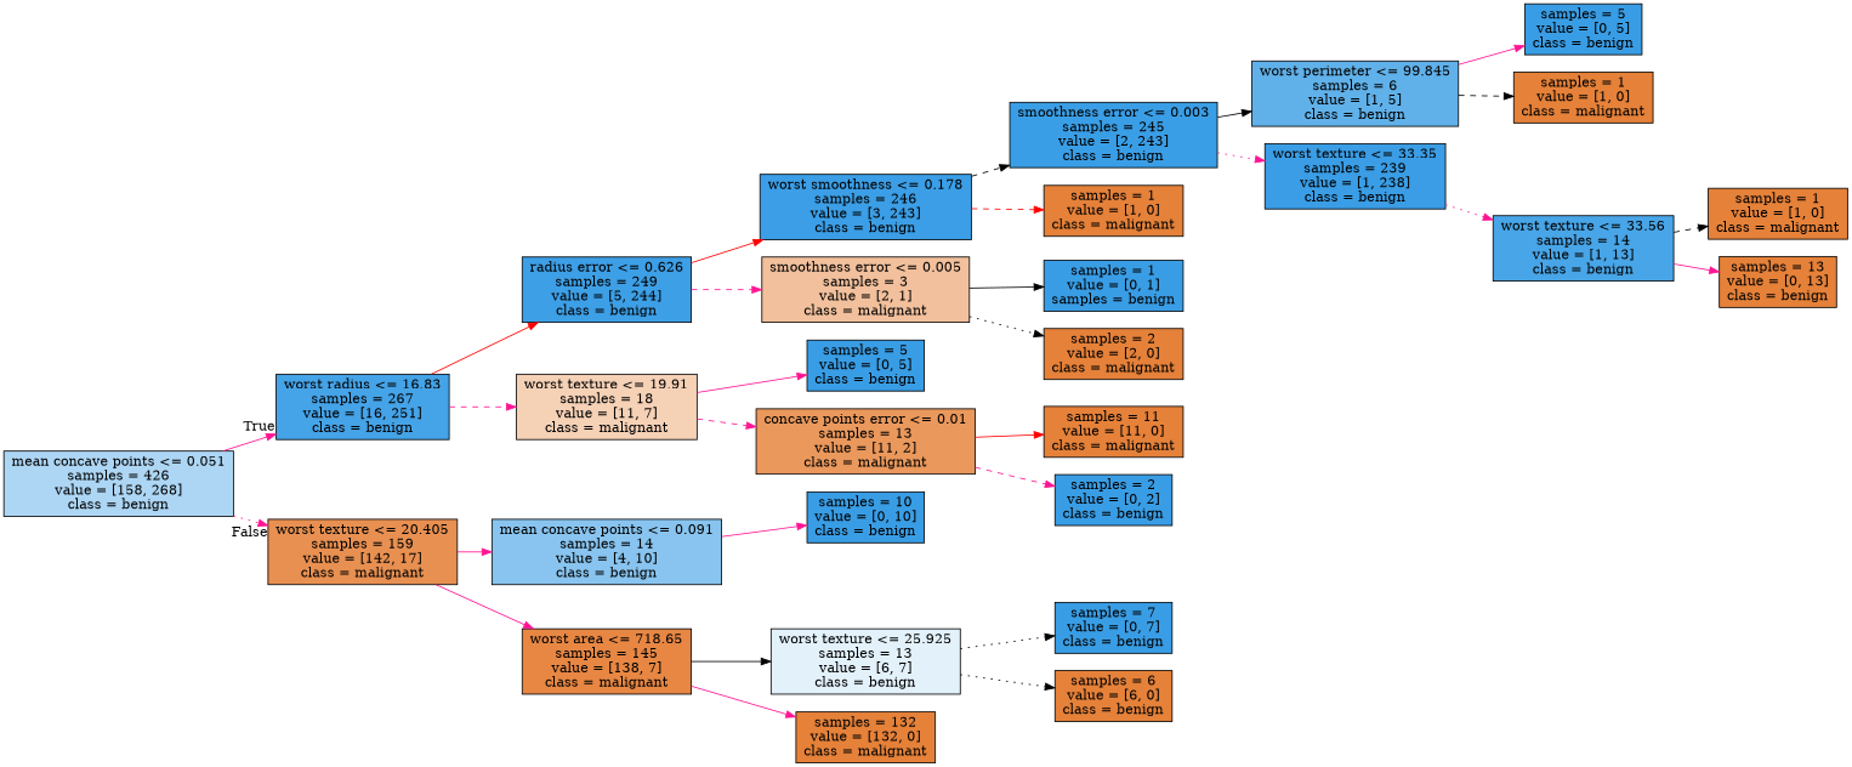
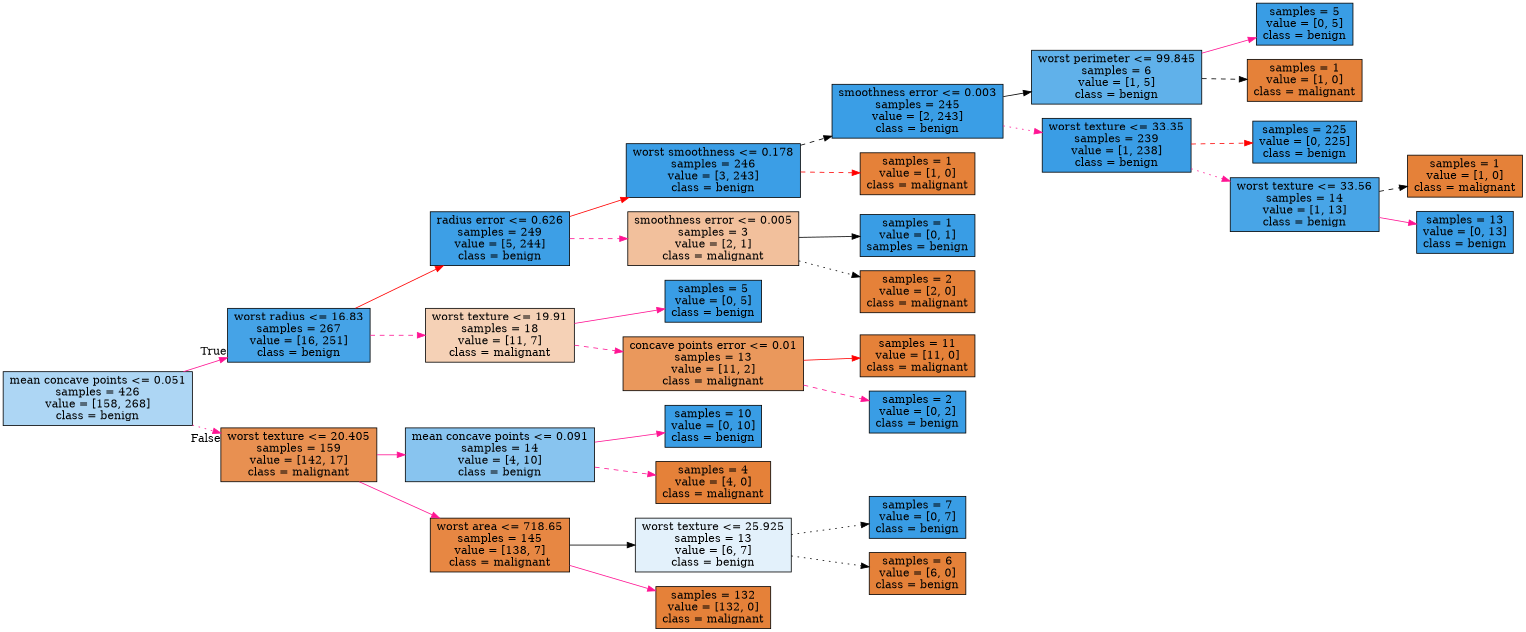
  digraph {
    rankdir=LR
    node [color=black fillcolor="#399de5ff" shape=box style=filled]
    edge [color=deeppink style=solid]
    n1 [fillcolor="#399de569" label="mean concave points <= 0.051\nsamples = 426\nvalue = [158, 268]\nclass = benign"]
    n2 [fillcolor="#399de5ef" label="worst radius <= 16.83\nsamples = 267\nvalue = [16, 251]\nclass = benign"]
    n3 [fillcolor="#e58139e0" label="worst texture <= 20.405\nsamples = 159\nvalue = [142, 17]\nclass = malignant"]
    n4 [fillcolor="#399de5fa" label="radius error <= 0.626\nsamples = 249\nvalue = [5, 244]\nclass = benign"]
    n5 [fillcolor="#e581395d" label="worst texture <= 19.91\nsamples = 18\nvalue = [11, 7]\nclass = malignant"]
    n6 [fillcolor="#399de599" label="mean concave points <= 0.091\nsamples = 14\nvalue = [4, 10]\nclass = benign"]
    n7 [fillcolor="#e58139f2" label="worst area <= 718.65\nsamples = 145\nvalue = [138, 7]\nclass = malignant"]
    n8 [fillcolor="#399de5fc" label="worst smoothness <= 0.178\nsamples = 246\nvalue = [3, 243]\nclass = benign"]
    n9 [fillcolor="#e581397f" label="smoothness error <= 0.005\nsamples = 3\nvalue = [2, 1]\nclass = malignant"]
    n10 [label="samples = 5\nvalue = [0, 5]\nclass = benign"]
    n11 [fillcolor="#e58139d1" label="concave points error <= 0.01\nsamples = 13\nvalue = [11, 2]\nclass = malignant"]
    n12 [fillcolor="#399de5fd" label="smoothness error <= 0.003\nsamples = 245\nvalue = [2, 243]\nclass = benign"]
    n13 [fillcolor="#e58139ff" label="samples = 1\nvalue = [1, 0]\nclass = malignant"]
    n14 [label="samples = 1\nvalue = [0, 1]\nsamples = benign"]
    n15 [fillcolor="#e58139ff" label="samples = 2\nvalue = [2, 0]\nclass = malignant"]
    n16 [fillcolor="#399de5cc" label="worst perimeter <= 99.845\nsamples = 6\nvalue = [1, 5]\nclass = benign"]
    n17 [fillcolor="#399de5fe" label="worst texture <= 33.35\nsamples = 239\nvalue = [1, 238]\nclass = benign"]
    n18 [label="samples = 5\nvalue = [0, 5]\nclass = benign"]
    n19 [fillcolor="#e58139ff" label="samples = 1\nvalue = [1, 0]\nclass = malignant"]
+   n20 [label="samples = 225\nvalue = [0, 225]\nclass = benign"]
    n21 [fillcolor="#399de5eb" label="worst texture <= 33.56\nsamples = 14\nvalue = [1, 13]\nclass = benign"]
    n22 [fillcolor="#e58139ff" label="samples = 1\nvalue = [1, 0]\nclass = malignant"]
-   n23 [fillcolor="#e58139ff" label="samples = 13\nvalue = [0, 13]\nclass = benign"]
+   n23 [label="samples = 13\nvalue = [0, 13]\nclass = benign"]
    n24 [fillcolor="#e58139ff" label="samples = 11\nvalue = [11, 0]\nclass = malignant"]
    n25 [label="samples = 2\nvalue = [0, 2]\nclass = benign"]
    n26 [label="samples = 10\nvalue = [0, 10]\nclass = benign"]
+   n27 [fillcolor="#e58139ff" label="samples = 4\nvalue = [4, 0]\nclass = malignant"]
    n28 [fillcolor="#399de524" label="worst texture <= 25.925\nsamples = 13\nvalue = [6, 7]\nclass = benign"]
    n29 [fillcolor="#e58139ff" label="samples = 132\nvalue = [132, 0]\nclass = malignant"]
    n30 [label="samples = 7\nvalue = [0, 7]\nclass = benign"]
    n31 [fillcolor="#e58139ff" label="samples = 6\nvalue = [6, 0]\nclass = benign"]
    n1 -> n2 [headlabel=True labelangle=45 labeldistance=2.5]
    n1 -> n3 [headlabel=False labelangle=-45 labeldistance=2.5 style=dotted]
    n2 -> n4 [color=red]
    n2 -> n5 [style=dashed]
    n3 -> n6
    n3 -> n7
    n4 -> n8 [color=red]
    n4 -> n9 [style=dashed]
    n5 -> n10
    n5 -> n11 [style=dashed]
    n6 -> n26
+   n6 -> n27 [style=dashed]
    n7 -> n28 [color=black]
    n7 -> n29
    n8 -> n12 [color=black style=dashed]
    n8 -> n13 [color=red style=dashed]
    n9 -> n14 [color=black]
    n9 -> n15 [color=black style=dotted]
    n11 -> n24 [color=red]
    n11 -> n25 [style=dashed]
    n12 -> n16 [color=black]
    n12 -> n17 [style=dotted]
    n16 -> n18
    n16 -> n19 [color=black style=dashed]
+   n17 -> n20 [color=red style=dashed]
    n17 -> n21 [style=dotted]
    n21 -> n22 [color=black style=dashed]
    n21 -> n23
    n28 -> n30 [color=black style=dotted]
    n28 -> n31 [color=black style=dotted]
  }
